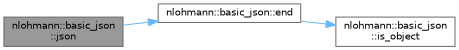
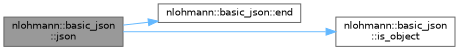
  digraph {
    rankdir=LR
    node [color=grey40 fillcolor=white fontname=Helvetica fontsize=10 shape=box style=filled]
    edge [color=steelblue1 fontname=Helvetica fontsize=10 labelfontname=Helvetica labelfontsize=10 style=solid]
    n1 [color=gray40 fillcolor=grey60 fontcolor=black height=0.2 label="nlohmann::basic_json\l::json" width=0.4]
    n2 [height=0.2 label="nlohmann::basic_json::end" width=0.4]
    n3 [height=0.2 label="nlohmann::basic_json\l::is_object" width=0.4]
    n1 -> n2
-   n2 -> n3
+   n1 -> n3
  }
